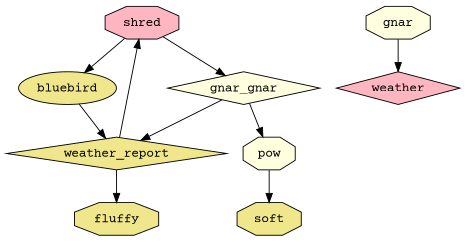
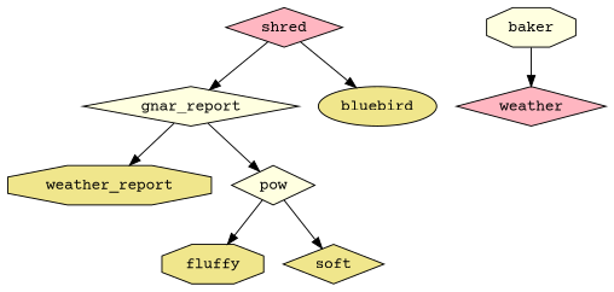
  digraph {
    fontname="Courier Prime"
    node [fillcolor=khaki fontname="Courier Prime" shape=octagon style=filled]
    edge [fontname="Courier Prime"]
-   shred [fillcolor=lightpink]
-   gnar_gnar [fillcolor=lightyellow shape=diamond]
+   shred [fillcolor=lightpink shape=diamond]
+   gnar_gnar [fillcolor=lightyellow shape=diamond label=gnar_report]
    bluebird [shape=ellipse]
-   weather_report [shape=diamond]
-   pow [fillcolor=lightyellow]
+   weather_report
+   pow [fillcolor=lightyellow shape=diamond]
    fluffy
-   soft
-   baker [fillcolor=lightyellow label=gnar]
+   soft [shape=diamond]
+   baker [fillcolor=lightyellow]
    n9 [fillcolor=lightpink label=weather shape=diamond]
    shred -> gnar_gnar
    shred -> bluebird
    gnar_gnar -> weather_report
    gnar_gnar -> pow
-   bluebird -> weather_report
-   weather_report -> shred
-   weather_report -> fluffy
+   pow -> fluffy
    pow -> soft
    baker -> n9
  }
